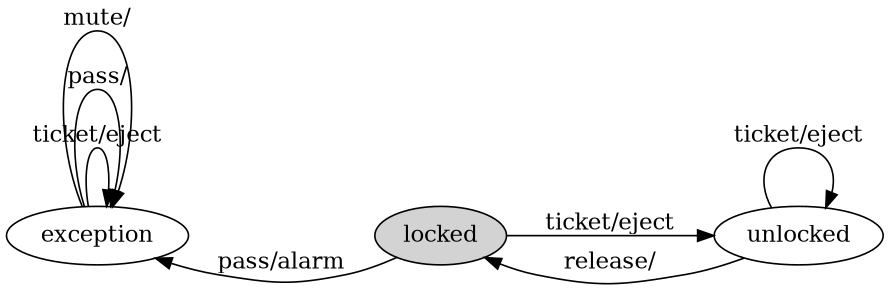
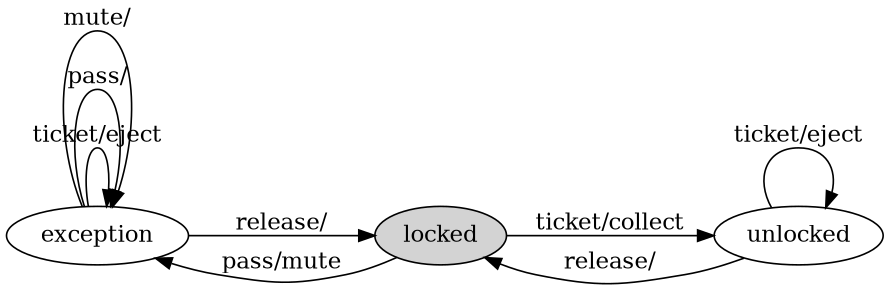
  digraph {
    nodesep=0.5
    rankdir=LR
    title="Sample FSM"
    node [shape=ellipse]
    exception
    locked [style=filled]
    unlocked
    exception -> exception [label="ticket/eject"]
    exception -> exception [label="pass/"]
    exception -> exception [label="mute/"]
-   locked -> exception [label="pass/alarm"]
-   locked -> unlocked [label="ticket/eject"]
+   exception -> locked [label="release/"]
+   locked -> exception [label="pass/mute"]
+   locked -> unlocked [label="ticket/collect"]
    unlocked -> locked [label="release/"]
    unlocked -> unlocked [label="ticket/eject"]
  }
